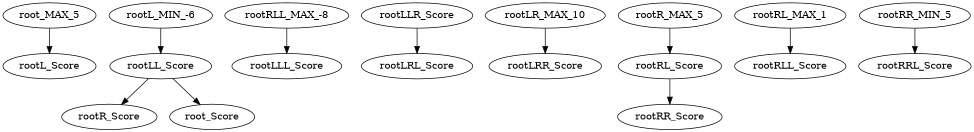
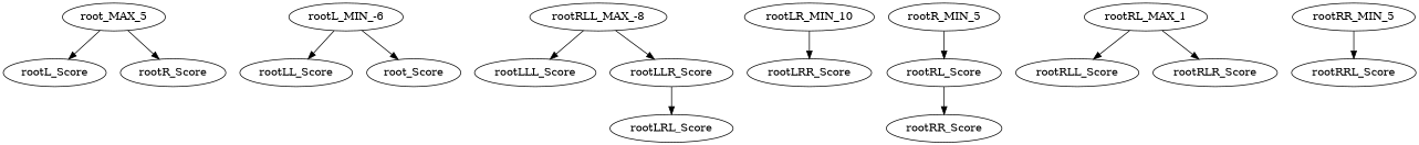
  digraph {
    edge [headport=-8]
    root_MAX_5
    rootL_Score
    rootR_Score
    n4 [label="rootL_MIN_-6"]
    rootLL_Score
    n6 [label=root_Score]
    n7 [label="rootRLL_MAX_-8"]
    rootLLL_Score
    rootLLR_Score
    rootLRL_Score
-   rootLR_MAX_10
+   rootLR_MAX_10 [label=rootLR_MIN_10]
    rootLRR_Score
-   rootR_MIN_5 [label=rootR_MAX_5]
+   rootR_MIN_5
    rootRL_Score
    rootRR_Score
    n16 [label=rootRL_MAX_1]
    rootRLL_Score
+   rootRLR_Score
    n19 [label=rootRR_MIN_5]
    rootRRL_Score
    root_MAX_5 -> rootL_Score
-   rootLL_Score -> rootR_Score [headport=5]
+   root_MAX_5 -> rootR_Score [headport=5]
    n4 -> rootLL_Score
-   rootLL_Score -> n6 [headport=10]
+   n4 -> n6 [headport=10]
    n7 -> rootLLL_Score
+   n7 -> rootLLR_Score [headport=-10]
    rootLLR_Score -> rootLRL_Score [headport=10]
    rootLR_MAX_10 -> rootLRR_Score [headport=10]
    rootR_MIN_5 -> rootRL_Score [headport=9]
    rootRL_Score -> rootRR_Score [headport=5]
    n16 -> rootRLL_Score [headport=9]
+   n16 -> rootRLR_Score [headport=-1]
    n19 -> rootRRL_Score [headport=5]
  }
